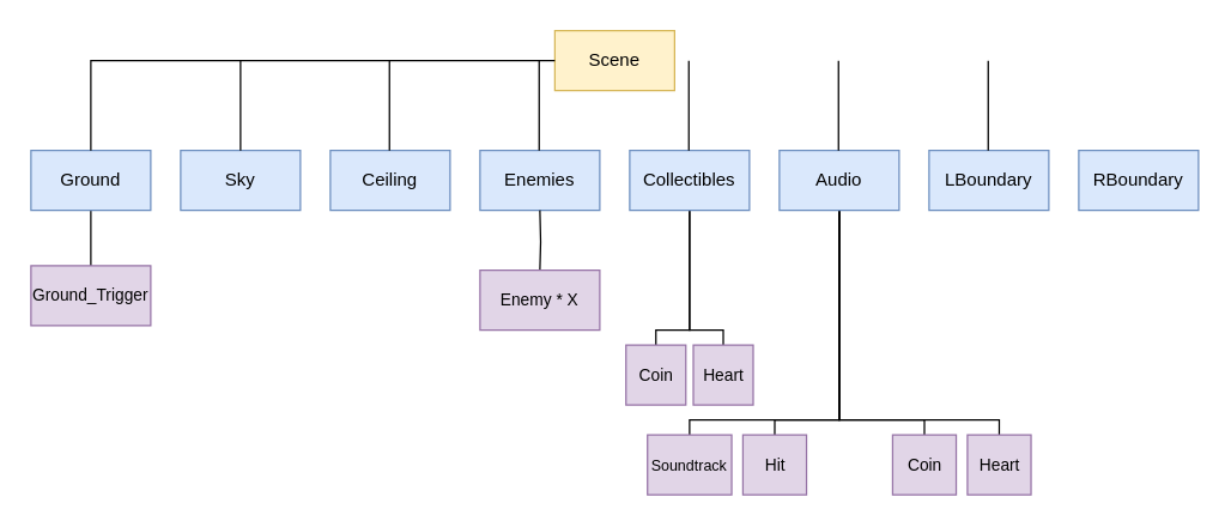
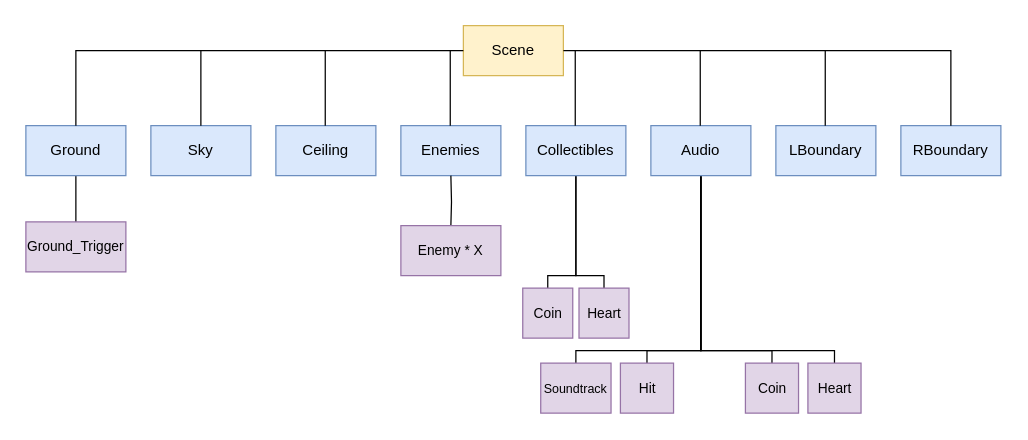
  <mxCell id="0" />
  <mxCell id="1" parent="0" />
  <mxCell id="2" value="Scene" style="rounded=0;whiteSpace=wrap;html=1;fillColor=#fff2cc;strokeColor=#d6b656;strokeWidth=1;" vertex="1" parent="1"><mxGeometry x="370" y="20" width="80" height="40" as="geometry" /></mxCell>
  <mxCell id="3" style="edgeStyle=orthogonalEdgeStyle;rounded=0;orthogonalLoop=1;jettySize=auto;html=1;exitX=0.5;exitY=1;exitDx=0;exitDy=0;entryX=0.5;entryY=0;entryDx=0;entryDy=0;fontSize=11;endArrow=none;endFill=0;" edge="1" parent="1" source="4" target="26"><mxGeometry relative="1" as="geometry" /></mxCell>
  <mxCell id="4" value="Ground" style="rounded=0;whiteSpace=wrap;html=1;fillColor=#dae8fc;strokeColor=#6c8ebf;strokeWidth=1;" vertex="1" parent="1"><mxGeometry x="20" y="100" width="80" height="40" as="geometry" /></mxCell>
  <mxCell id="5" value="Sky" style="rounded=0;whiteSpace=wrap;html=1;fillColor=#dae8fc;strokeColor=#6c8ebf;strokeWidth=1;" vertex="1" parent="1"><mxGeometry x="120" y="100" width="80" height="40" as="geometry" /></mxCell>
  <mxCell id="6" value="Ceiling" style="rounded=0;whiteSpace=wrap;html=1;fillColor=#dae8fc;strokeColor=#6c8ebf;strokeWidth=1;" vertex="1" parent="1"><mxGeometry x="220" y="100" width="80" height="40" as="geometry" /></mxCell>
  <mxCell id="7" value="Enemies" style="rounded=0;whiteSpace=wrap;html=1;fillColor=#dae8fc;strokeColor=#6c8ebf;strokeWidth=1;" vertex="1" parent="1"><mxGeometry x="320" y="100" width="80" height="40" as="geometry" /></mxCell>
  <mxCell id="8" style="edgeStyle=orthogonalEdgeStyle;rounded=0;orthogonalLoop=1;jettySize=auto;html=1;exitX=0.5;exitY=1;exitDx=0;exitDy=0;entryX=0.5;entryY=0;entryDx=0;entryDy=0;fontSize=11;endArrow=none;endFill=0;" edge="1" parent="1" source="10" target="31"><mxGeometry relative="1" as="geometry"><Array as="points"><mxPoint x="460" y="220" /><mxPoint x="483" y="220" /></Array></mxGeometry></mxCell>
  <mxCell id="9" style="edgeStyle=orthogonalEdgeStyle;rounded=0;orthogonalLoop=1;jettySize=auto;html=1;exitX=0.5;exitY=1;exitDx=0;exitDy=0;entryX=0.5;entryY=0;entryDx=0;entryDy=0;fontSize=11;endArrow=none;endFill=0;" edge="1" parent="1" source="10" target="29"><mxGeometry relative="1" as="geometry"><Array as="points"><mxPoint x="460" y="220" /><mxPoint x="437" y="220" /></Array></mxGeometry></mxCell>
  <mxCell id="10" value="Collectibles" style="rounded=0;whiteSpace=wrap;html=1;fillColor=#dae8fc;strokeColor=#6c8ebf;strokeWidth=1;" vertex="1" parent="1"><mxGeometry x="420" y="100" width="80" height="40" as="geometry" /></mxCell>
  <mxCell id="11" style="edgeStyle=orthogonalEdgeStyle;rounded=0;orthogonalLoop=1;jettySize=auto;html=1;exitX=0.5;exitY=1;exitDx=0;exitDy=0;entryX=0.5;entryY=0;entryDx=0;entryDy=0;fontSize=10;endArrow=none;endFill=0;" edge="1" parent="1" source="15" target="32"><mxGeometry relative="1" as="geometry"><Array as="points"><mxPoint x="560" y="280" /><mxPoint x="460" y="280" /></Array></mxGeometry></mxCell>
  <mxCell id="12" style="edgeStyle=orthogonalEdgeStyle;rounded=0;orthogonalLoop=1;jettySize=auto;html=1;exitX=0.5;exitY=1;exitDx=0;exitDy=0;entryX=0.5;entryY=0;entryDx=0;entryDy=0;fontSize=10;endArrow=none;endFill=0;" edge="1" parent="1" source="15" target="33"><mxGeometry relative="1" as="geometry"><Array as="points"><mxPoint x="560" y="280" /><mxPoint x="517" y="280" /></Array></mxGeometry></mxCell>
  <mxCell id="13" style="edgeStyle=orthogonalEdgeStyle;rounded=0;orthogonalLoop=1;jettySize=auto;html=1;exitX=0.5;exitY=1;exitDx=0;exitDy=0;entryX=0.5;entryY=0;entryDx=0;entryDy=0;fontSize=10;endArrow=none;endFill=0;" edge="1" parent="1" source="15" target="30"><mxGeometry relative="1" as="geometry"><Array as="points"><mxPoint x="560" y="280" /><mxPoint x="617" y="280" /></Array></mxGeometry></mxCell>
  <mxCell id="14" style="edgeStyle=orthogonalEdgeStyle;rounded=0;orthogonalLoop=1;jettySize=auto;html=1;exitX=0.5;exitY=1;exitDx=0;exitDy=0;entryX=0.5;entryY=0;entryDx=0;entryDy=0;fontSize=10;endArrow=none;endFill=0;" edge="1" parent="1" source="15" target="34"><mxGeometry relative="1" as="geometry"><Array as="points"><mxPoint x="560" y="280" /><mxPoint x="667" y="280" /></Array></mxGeometry></mxCell>
  <mxCell id="15" value="Audio" style="rounded=0;whiteSpace=wrap;html=1;fillColor=#dae8fc;strokeColor=#6c8ebf;strokeWidth=1;" vertex="1" parent="1"><mxGeometry x="520" y="100" width="80" height="40" as="geometry" /></mxCell>
  <mxCell id="16" value="LBoundary" style="rounded=0;whiteSpace=wrap;html=1;fillColor=#dae8fc;strokeColor=#6c8ebf;strokeWidth=1;" vertex="1" parent="1"><mxGeometry x="620" y="100" width="80" height="40" as="geometry" /></mxCell>
  <mxCell id="17" value="RBoundary" style="rounded=0;whiteSpace=wrap;html=1;fillColor=#dae8fc;strokeColor=#6c8ebf;strokeWidth=1;" vertex="1" parent="1"><mxGeometry x="720" y="100" width="80" height="40" as="geometry" /></mxCell>
  <mxCell id="18" value="" style="endArrow=none;html=1;rounded=0;entryX=0;entryY=0.5;entryDx=0;entryDy=0;exitX=0.5;exitY=0;exitDx=0;exitDy=0;" edge="1" parent="1" source="4" target="2"><mxGeometry width="50" height="50" relative="1" as="geometry"><mxPoint x="65" y="40" as="sourcePoint" /><mxPoint x="435" y="350" as="targetPoint" /><Array as="points"><mxPoint x="60" y="40" /><mxPoint x="235" y="40" /></Array></mxGeometry></mxCell>
  <mxCell id="19" value="" style="endArrow=none;html=1;rounded=0;entryX=0.5;entryY=0;entryDx=0;entryDy=0;" edge="1" parent="1" target="5"><mxGeometry width="50" height="50" relative="1" as="geometry"><mxPoint x="160" y="40" as="sourcePoint" /><mxPoint x="435" y="350" as="targetPoint" /></mxGeometry></mxCell>
  <mxCell id="20" value="" style="endArrow=none;html=1;rounded=0;entryX=0.5;entryY=0;entryDx=0;entryDy=0;" edge="1" parent="1"><mxGeometry width="50" height="50" relative="1" as="geometry"><mxPoint x="259.5" y="40" as="sourcePoint" /><mxPoint x="259.5" y="100" as="targetPoint" /></mxGeometry></mxCell>
  <mxCell id="21" value="" style="endArrow=none;html=1;rounded=0;entryX=0.5;entryY=0;entryDx=0;entryDy=0;" edge="1" parent="1"><mxGeometry width="50" height="50" relative="1" as="geometry"><mxPoint x="359.5" y="40" as="sourcePoint" /><mxPoint x="359.5" y="100" as="targetPoint" /></mxGeometry></mxCell>
+ <mxCell id="22" value="" style="endArrow=none;html=1;rounded=0;entryX=0.5;entryY=0;entryDx=0;entryDy=0;exitX=1;exitY=0.5;exitDx=0;exitDy=0;" edge="1" parent="1" source="2" target="17"><mxGeometry width="50" height="50" relative="1" as="geometry"><mxPoint x="515" y="30" as="sourcePoint" /><mxPoint x="515" y="90" as="targetPoint" /><Array as="points"><mxPoint x="760" y="40" /></Array></mxGeometry></mxCell>
  <mxCell id="23" value="" style="endArrow=none;html=1;rounded=0;entryX=0.5;entryY=0;entryDx=0;entryDy=0;" edge="1" parent="1"><mxGeometry width="50" height="50" relative="1" as="geometry"><mxPoint x="459.5" y="40" as="sourcePoint" /><mxPoint x="459.5" y="100" as="targetPoint" /></mxGeometry></mxCell>
  <mxCell id="24" value="" style="endArrow=none;html=1;rounded=0;entryX=0.5;entryY=0;entryDx=0;entryDy=0;" edge="1" parent="1"><mxGeometry width="50" height="50" relative="1" as="geometry"><mxPoint x="559.5" y="40" as="sourcePoint" /><mxPoint x="559.5" y="100" as="targetPoint" /></mxGeometry></mxCell>
  <mxCell id="25" value="" style="endArrow=none;html=1;rounded=0;entryX=0.5;entryY=0;entryDx=0;entryDy=0;" edge="1" parent="1"><mxGeometry width="50" height="50" relative="1" as="geometry"><mxPoint x="659.5" y="40" as="sourcePoint" /><mxPoint x="659.5" y="100" as="targetPoint" /></mxGeometry></mxCell>
  <mxCell id="26" value="&lt;font style=&quot;font-size: 11px;&quot;&gt;Ground_Trigger&lt;/font&gt;" style="rounded=0;whiteSpace=wrap;html=1;fillColor=#e1d5e7;strokeColor=#9673a6;strokeWidth=1;" vertex="1" parent="1"><mxGeometry x="20" y="177" width="80" height="40" as="geometry" /></mxCell>
  <mxCell id="27" style="edgeStyle=orthogonalEdgeStyle;rounded=0;orthogonalLoop=1;jettySize=auto;html=1;exitX=0.5;exitY=1;exitDx=0;exitDy=0;entryX=0.5;entryY=0;entryDx=0;entryDy=0;fontSize=11;endArrow=none;endFill=0;" edge="1" parent="1" target="28"><mxGeometry relative="1" as="geometry"><mxPoint x="360" y="140" as="sourcePoint" /></mxGeometry></mxCell>
  <mxCell id="28" value="&lt;font style=&quot;font-size: 11px;&quot;&gt;Enemy * X&lt;/font&gt;" style="rounded=0;whiteSpace=wrap;html=1;fillColor=#e1d5e7;strokeColor=#9673a6;strokeWidth=1;" vertex="1" parent="1"><mxGeometry x="320" y="180" width="80" height="40" as="geometry" /></mxCell>
  <mxCell id="29" value="&lt;font style=&quot;font-size: 11px;&quot;&gt;Coin&lt;/font&gt;" style="rounded=0;whiteSpace=wrap;html=1;fillColor=#e1d5e7;strokeColor=#9673a6;strokeWidth=1;" vertex="1" parent="1"><mxGeometry x="417.5" y="230" width="40" height="40" as="geometry" /></mxCell>
  <mxCell id="30" value="&lt;font style=&quot;font-size: 11px;&quot;&gt;Coin&lt;/font&gt;" style="rounded=0;whiteSpace=wrap;html=1;fillColor=#e1d5e7;strokeColor=#9673a6;strokeWidth=1;" vertex="1" parent="1"><mxGeometry x="595.63" y="290" width="42.5" height="40" as="geometry" /></mxCell>
  <mxCell id="31" value="&lt;font style=&quot;font-size: 11px;&quot;&gt;Heart&lt;/font&gt;" style="rounded=0;whiteSpace=wrap;html=1;fillColor=#e1d5e7;strokeColor=#9673a6;strokeWidth=1;" vertex="1" parent="1"><mxGeometry x="462.5" y="230" width="40" height="40" as="geometry" /></mxCell>
  <mxCell id="32" value="&lt;font style=&quot;font-size: 10px;&quot;&gt;Soundtrack&lt;/font&gt;" style="rounded=0;whiteSpace=wrap;html=1;fillColor=#e1d5e7;strokeColor=#9673a6;strokeWidth=1;" vertex="1" parent="1"><mxGeometry x="431.88" y="290" width="56.25" height="40" as="geometry" /></mxCell>
  <mxCell id="33" value="&lt;font style=&quot;font-size: 11px;&quot;&gt;Hit&lt;/font&gt;" style="rounded=0;whiteSpace=wrap;html=1;fillColor=#e1d5e7;strokeColor=#9673a6;strokeWidth=1;" vertex="1" parent="1"><mxGeometry x="495.63" y="290" width="42.5" height="40" as="geometry" /></mxCell>
  <mxCell id="34" value="&lt;font style=&quot;font-size: 11px;&quot;&gt;Heart&lt;/font&gt;" style="rounded=0;whiteSpace=wrap;html=1;fillColor=#e1d5e7;strokeColor=#9673a6;strokeWidth=1;" vertex="1" parent="1"><mxGeometry x="645.63" y="290" width="42.5" height="40" as="geometry" /></mxCell>
